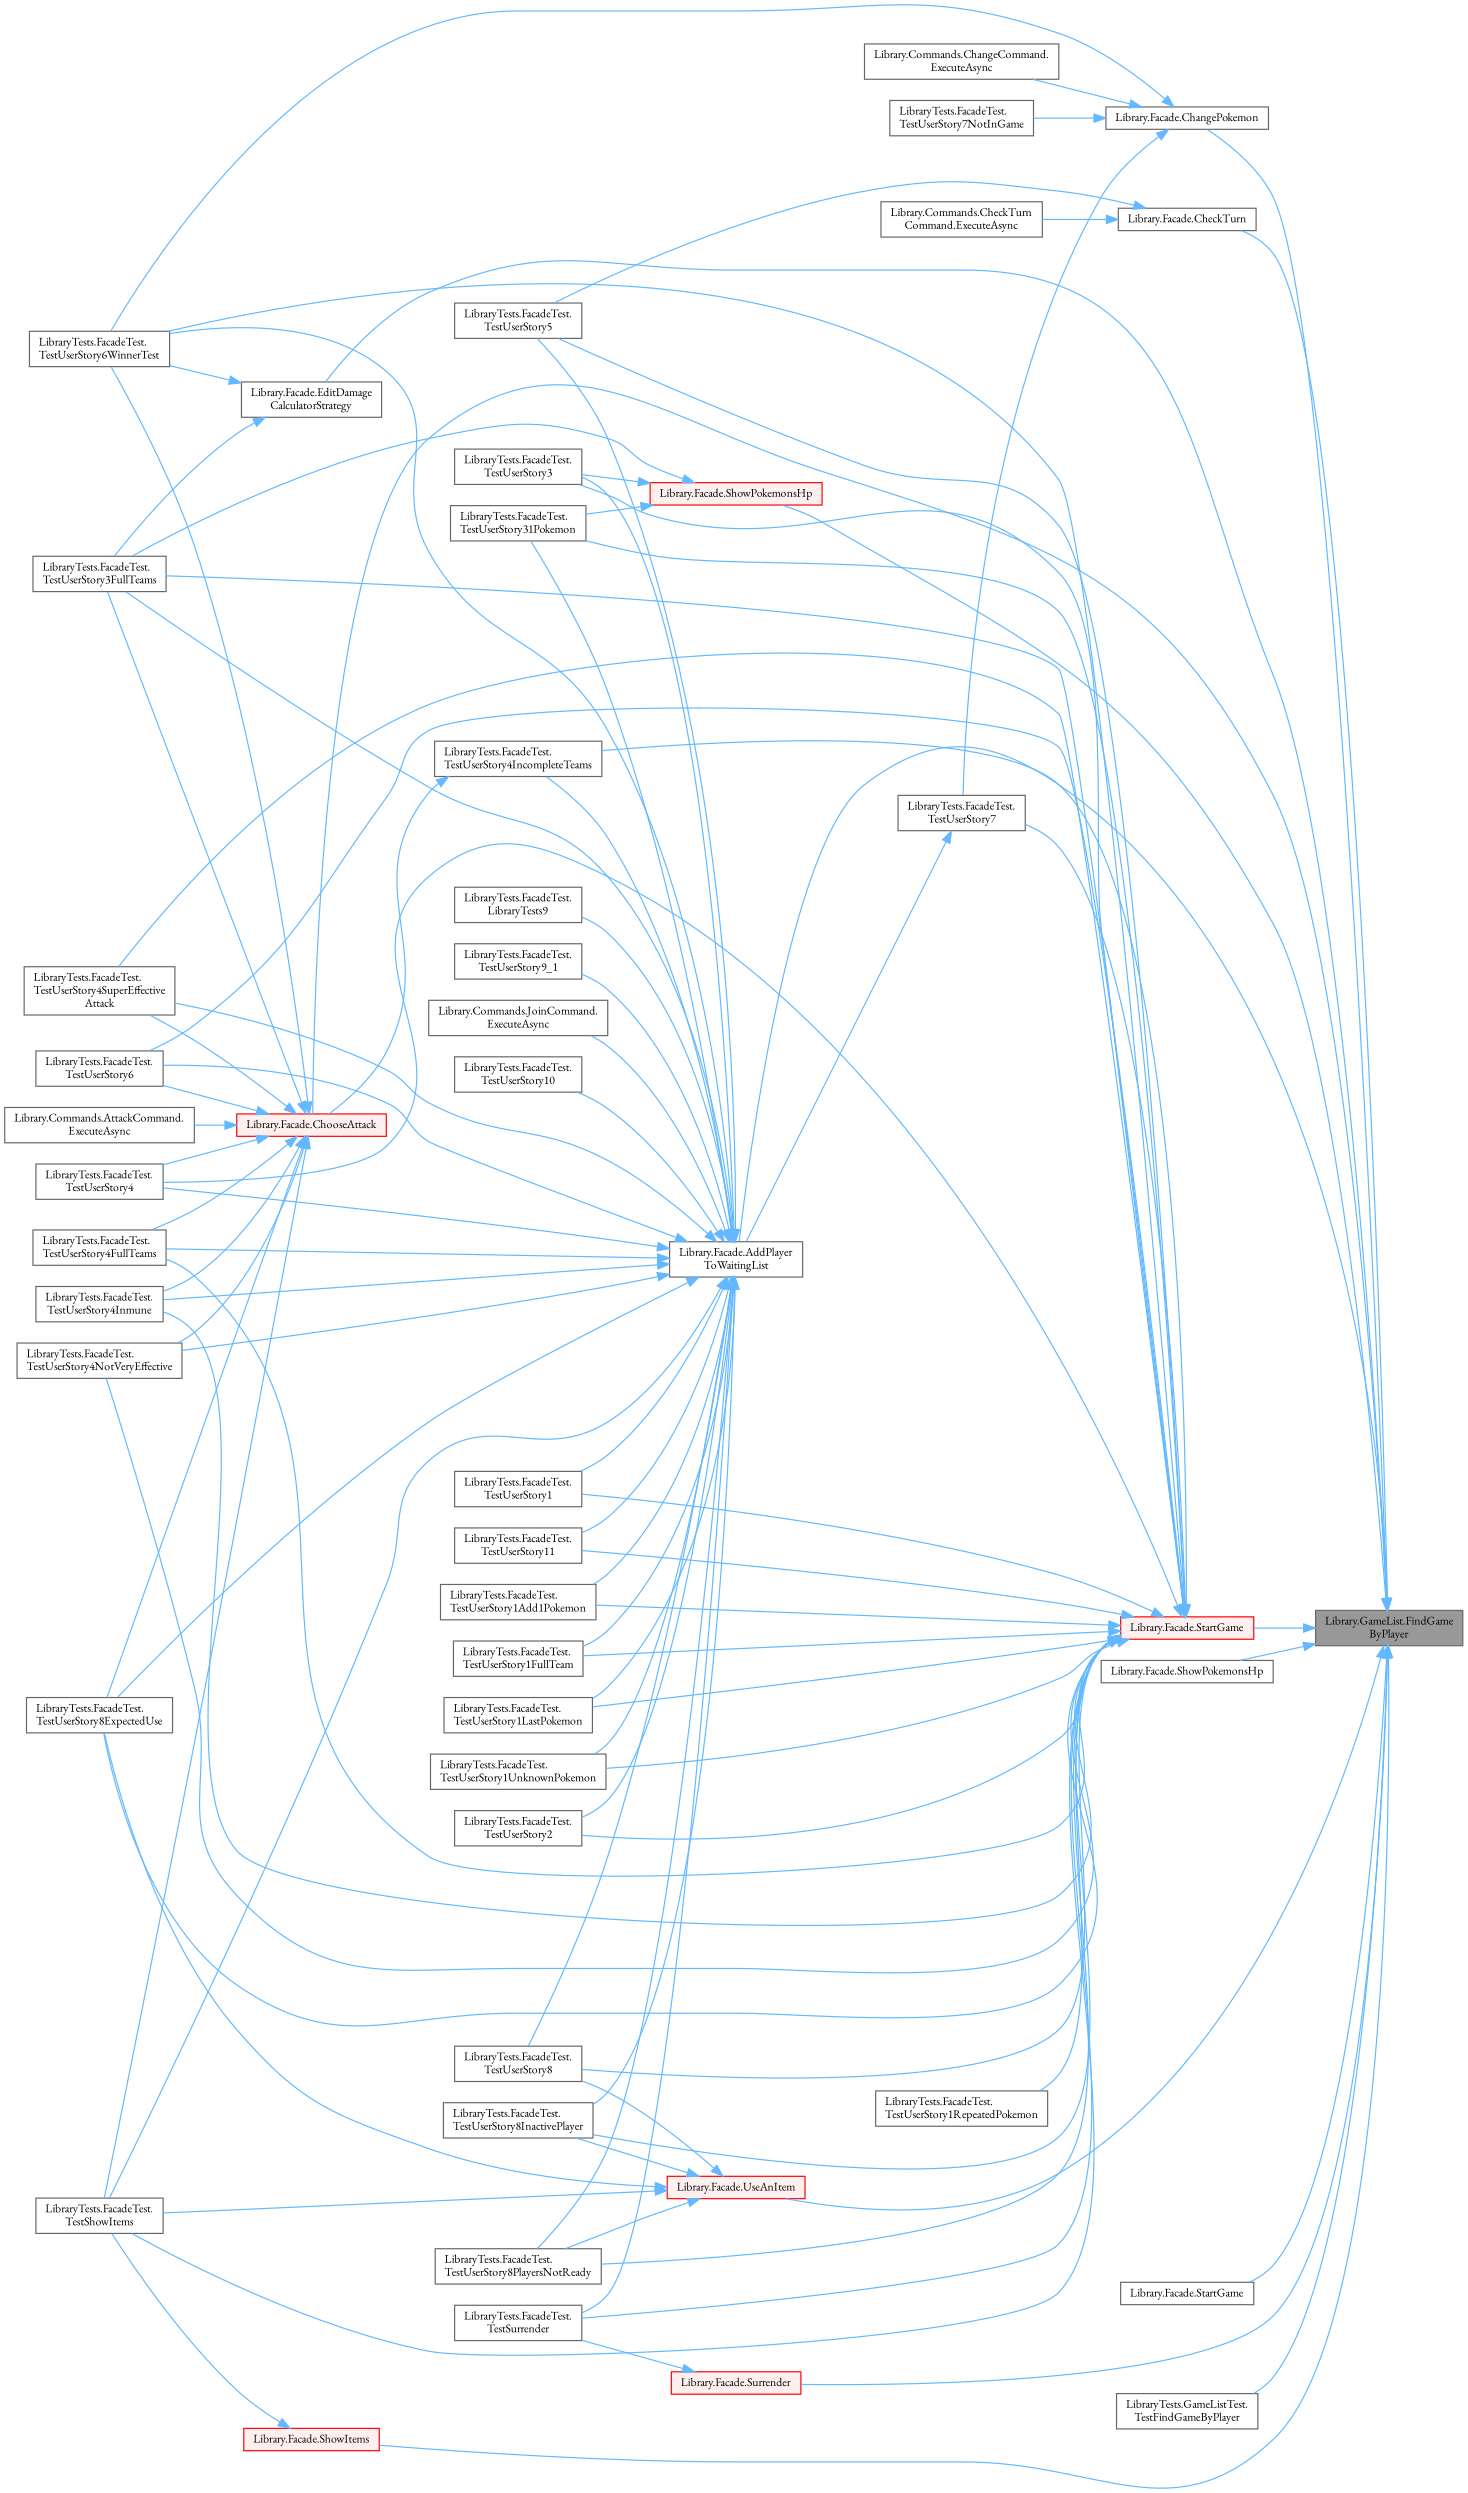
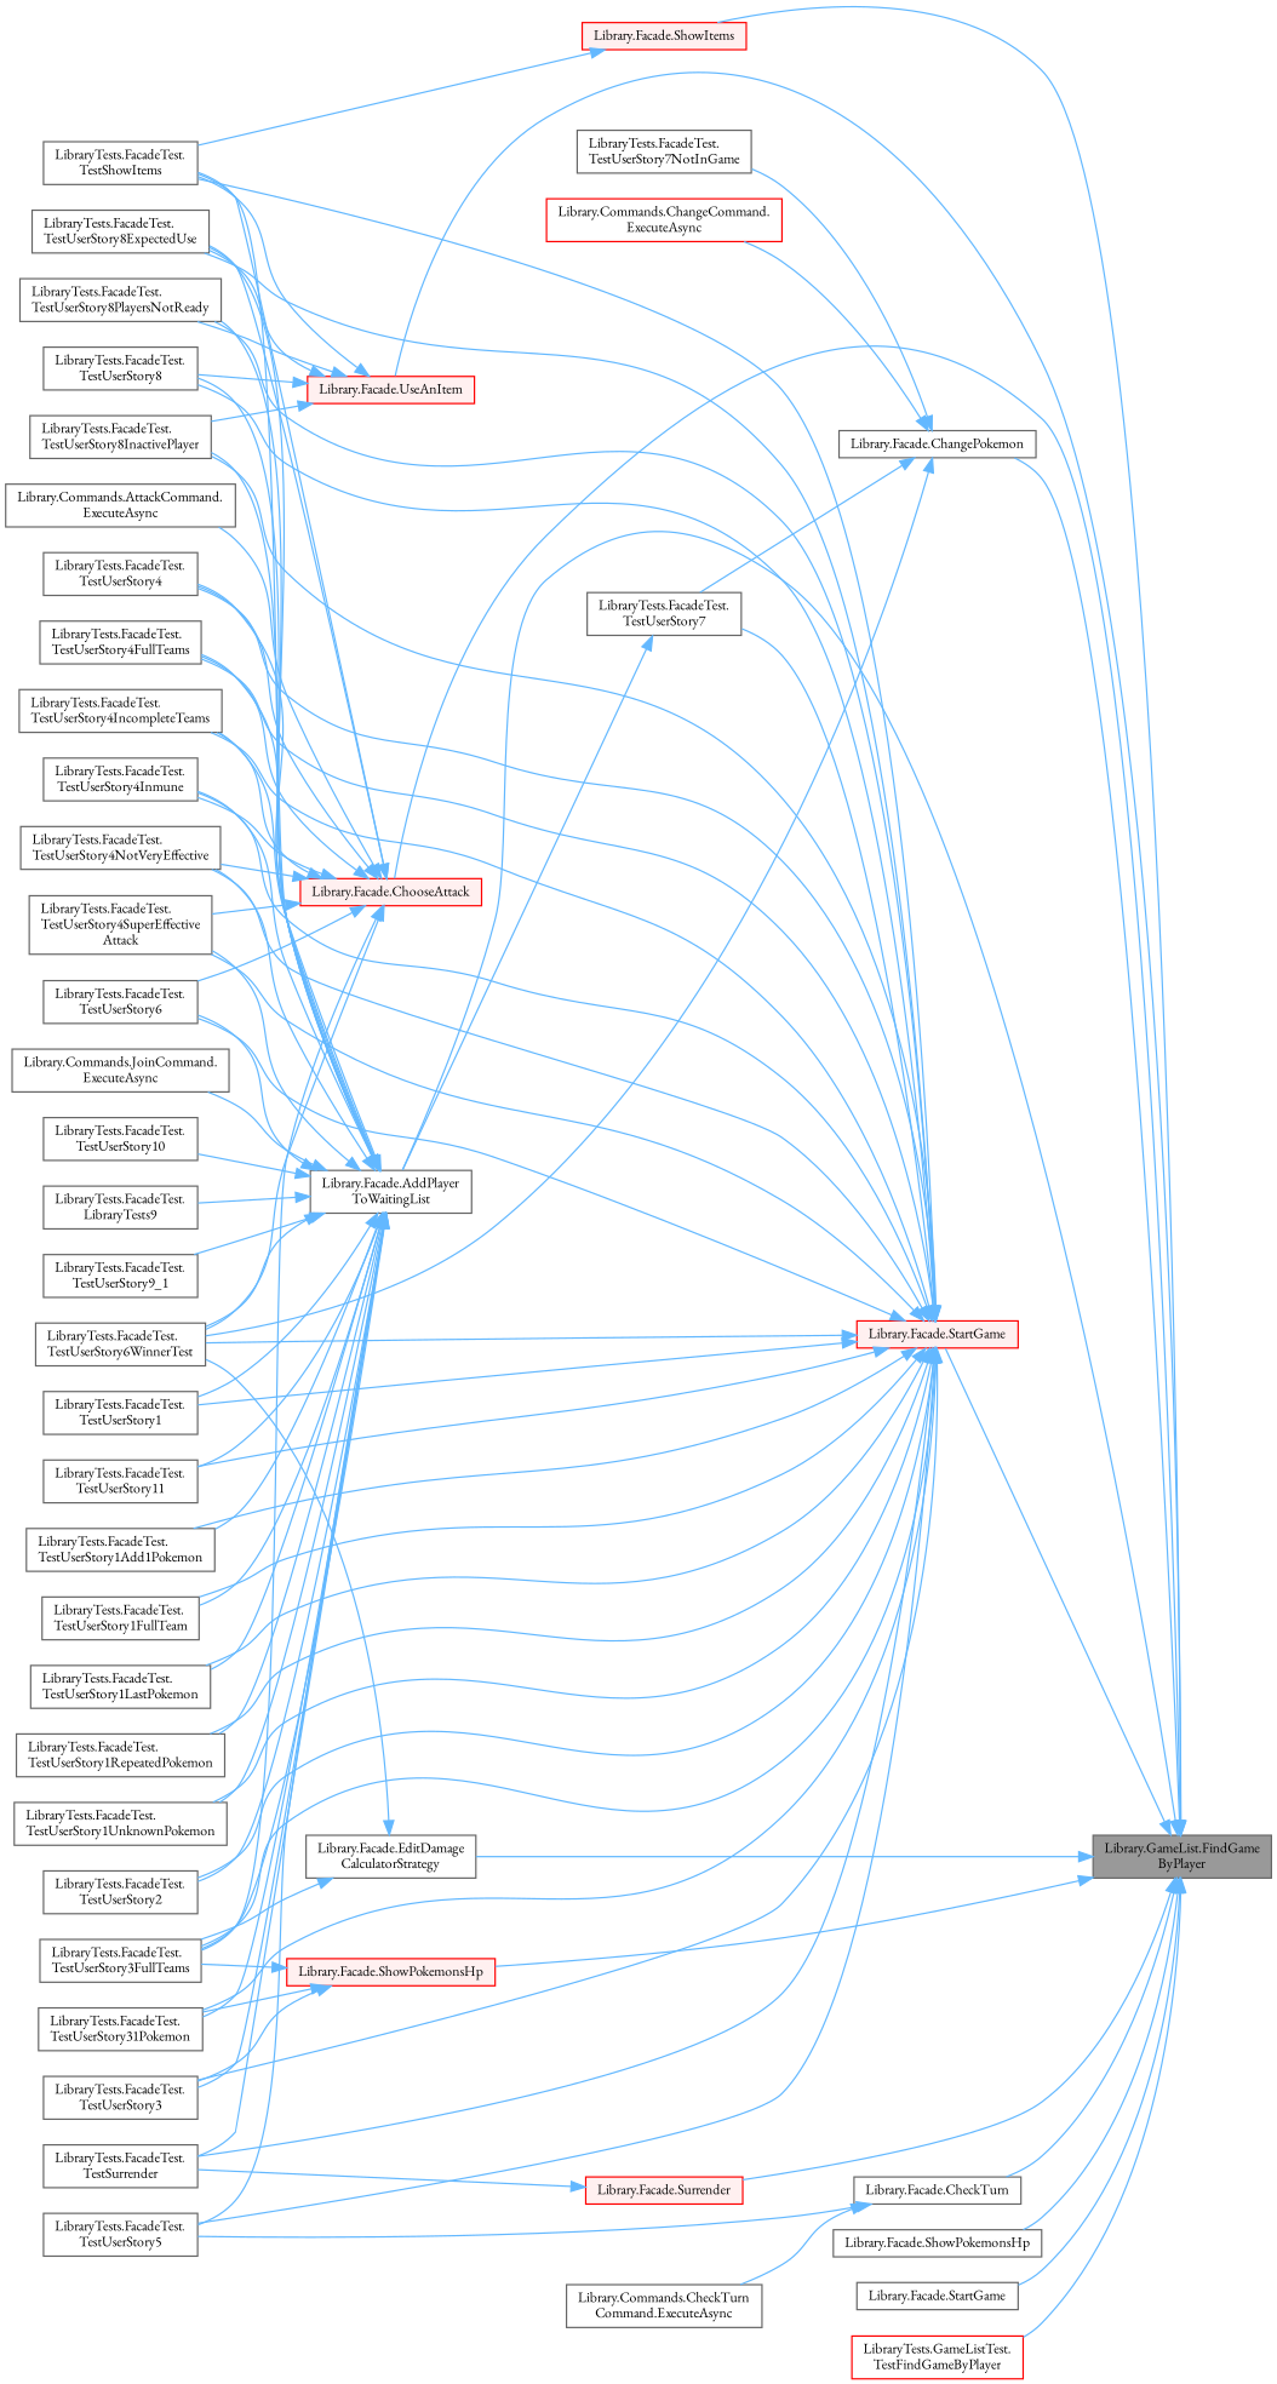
  digraph {
    fontname="EB Garamond"
    rankdir=RL
    node [color=grey40 fillcolor=white fontname="EB Garamond" fontsize=10 shape=box style=filled]
    edge [color=steelblue1 dir=back fontname="EB Garamond" fontsize=10 labelfontname=Helvetica labelfontsize=10 style=solid]
    n1 [color=gray40 fillcolor=grey60 fontcolor=black height=0.2 label="Library.GameList.FindGame\lByPlayer" width=0.4]
    n2 [height=0.2 label="Library.Facade.AddPlayer\lToWaitingList" width=0.4]
    n3 [height=0.2 label="Library.Facade.ChangePokemon" width=0.4]
    n4 [height=0.2 label="Library.Facade.CheckTurn" width=0.4]
    n5 [color=red fillcolor="#FFF0F0" height=0.2 label="Library.Facade.ChooseAttack" width=0.4]
    n6 [height=0.2 label="Library.Facade.EditDamage\lCalculatorStrategy" width=0.4]
    n7 [color=red fillcolor="#FFF0F0" height=0.2 label="Library.Facade.ShowItems" width=0.4]
    n8 [color=red fillcolor="#FFF0F0" height=0.2 label="Library.Facade.ShowPokemonsHp" width=0.4]
    n9 [height=0.2 label="Library.Facade.ShowPokemonsHp" width=0.4]
    n10 [color=red fillcolor="#FFF0F0" height=0.2 label="Library.Facade.StartGame" width=0.4]
    n11 [height=0.2 label="Library.Facade.StartGame" width=0.4]
    n12 [color=red fillcolor="#FFF0F0" height=0.2 label="Library.Facade.Surrender" width=0.4]
-   n13 [height=0.2 label="LibraryTests.GameListTest.\lTestFindGameByPlayer" width=0.4]
+   n13 [color=red height=0.2 label="LibraryTests.GameListTest.\lTestFindGameByPlayer" width=0.4]
    n14 [color=red fillcolor="#FFF0F0" height=0.2 label="Library.Facade.UseAnItem" width=0.4]
    n15 [height=0.2 label="Library.Commands.JoinCommand.\lExecuteAsync" width=0.4]
    n16 [height=0.2 label="LibraryTests.FacadeTest.\lTestShowItems" width=0.4]
    n17 [height=0.2 label="LibraryTests.FacadeTest.\lTestSurrender" width=0.4]
    n18 [height=0.2 label="LibraryTests.FacadeTest.\lTestUserStory1" width=0.4]
    n19 [height=0.2 label="LibraryTests.FacadeTest.\lTestUserStory10" width=0.4]
    n20 [height=0.2 label="LibraryTests.FacadeTest.\lTestUserStory11" width=0.4]
    n21 [height=0.2 label="LibraryTests.FacadeTest.\lTestUserStory1Add1Pokemon" width=0.4]
    n22 [height=0.2 label="LibraryTests.FacadeTest.\lTestUserStory1FullTeam" width=0.4]
    n23 [height=0.2 label="LibraryTests.FacadeTest.\lTestUserStory1LastPokemon" width=0.4]
    n24 [height=0.2 label="LibraryTests.FacadeTest.\lTestUserStory1RepeatedPokemon" width=0.4]
    n25 [height=0.2 label="LibraryTests.FacadeTest.\lTestUserStory1UnknownPokemon" width=0.4]
    n26 [height=0.2 label="LibraryTests.FacadeTest.\lTestUserStory2" width=0.4]
    n27 [height=0.2 label="LibraryTests.FacadeTest.\lTestUserStory3" width=0.4]
    n28 [height=0.2 label="LibraryTests.FacadeTest.\lTestUserStory31Pokemon" width=0.4]
    n29 [height=0.2 label="LibraryTests.FacadeTest.\lTestUserStory3FullTeams" width=0.4]
    n30 [height=0.2 label="LibraryTests.FacadeTest.\lTestUserStory4" width=0.4]
    n31 [height=0.2 label="LibraryTests.FacadeTest.\lTestUserStory4FullTeams" width=0.4]
    n32 [height=0.2 label="LibraryTests.FacadeTest.\lTestUserStory4IncompleteTeams" width=0.4]
    n33 [height=0.2 label="LibraryTests.FacadeTest.\lTestUserStory4Inmune" width=0.4]
    n34 [height=0.2 label="LibraryTests.FacadeTest.\lTestUserStory4NotVeryEffective" width=0.4]
    n35 [height=0.2 label="LibraryTests.FacadeTest.\lTestUserStory4SuperEffective\lAttack" width=0.4]
    n36 [height=0.2 label="LibraryTests.FacadeTest.\lTestUserStory5" width=0.4]
    n37 [height=0.2 label="LibraryTests.FacadeTest.\lTestUserStory6" width=0.4]
    n38 [height=0.2 label="LibraryTests.FacadeTest.\lTestUserStory6WinnerTest" width=0.4]
    n39 [height=0.2 label="LibraryTests.FacadeTest.\lTestUserStory8" width=0.4]
    n40 [height=0.2 label="LibraryTests.FacadeTest.\lTestUserStory8ExpectedUse" width=0.4]
    n41 [height=0.2 label="LibraryTests.FacadeTest.\lTestUserStory8InactivePlayer" width=0.4]
    n42 [height=0.2 label="LibraryTests.FacadeTest.\lTestUserStory8PlayersNotReady" width=0.4]
    n43 [height=0.2 label="LibraryTests.FacadeTest.\lLibraryTests9" width=0.4]
    n44 [height=0.2 label="LibraryTests.FacadeTest.\lTestUserStory9_1" width=0.4]
    n45 [height=0.2 label="LibraryTests.FacadeTest.\lTestUserStory7" width=0.4]
-   n46 [height=0.2 label="Library.Commands.ChangeCommand.\lExecuteAsync" width=0.4]
+   n46 [color=red height=0.2 label="Library.Commands.ChangeCommand.\lExecuteAsync" width=0.4]
    n47 [height=0.2 label="LibraryTests.FacadeTest.\lTestUserStory7NotInGame" width=0.4]
    n48 [height=0.2 label="Library.Commands.CheckTurn\lCommand.ExecuteAsync" width=0.4]
    n49 [height=0.2 label="Library.Commands.AttackCommand.\lExecuteAsync" width=0.4]
    n1 -> n2
    n1 -> n3
    n1 -> n4
    n1 -> n5
    n1 -> n6
    n1 -> n7
    n1 -> n8
    n1 -> n9
    n1 -> n10
    n1 -> n11
    n1 -> n12
    n1 -> n13
    n1 -> n14
    n2 -> n15
    n2 -> n16
    n2 -> n17
    n2 -> n18
    n2 -> n19
    n2 -> n20
    n2 -> n21
    n2 -> n22
    n2 -> n23
+   n2 -> n24
    n2 -> n25
    n2 -> n26
    n2 -> n27
    n2 -> n28
    n2 -> n29
    n2 -> n30
    n2 -> n31
    n2 -> n32
    n2 -> n33
    n2 -> n34
    n2 -> n35
    n2 -> n36
    n2 -> n37
    n2 -> n38
    n2 -> n39
    n2 -> n40
    n2 -> n41
    n2 -> n42
    n2 -> n43
    n2 -> n44
    n3 -> n38
    n3 -> n45
    n3 -> n46
    n3 -> n47
    n4 -> n36
    n4 -> n48
    n5 -> n16
    n5 -> n29
    n5 -> n30
    n5 -> n31
-   n32 -> n5
+   n5 -> n32
    n5 -> n33
    n5 -> n34
    n5 -> n35
    n5 -> n37
    n5 -> n38
    n5 -> n40
    n5 -> n49
    n6 -> n29
    n6 -> n38
    n7 -> n16
    n8 -> n27
    n8 -> n28
    n8 -> n29
    n10 -> n16
    n10 -> n17
    n10 -> n18
    n10 -> n20
    n10 -> n21
    n10 -> n22
    n10 -> n23
    n10 -> n24
    n10 -> n25
    n10 -> n26
    n10 -> n27
    n10 -> n28
    n10 -> n29
    n10 -> n30
    n10 -> n31
    n10 -> n32
    n10 -> n33
    n10 -> n34
    n10 -> n35
    n10 -> n36
    n10 -> n37
    n10 -> n38
    n10 -> n39
    n10 -> n40
    n10 -> n41
    n10 -> n42
    n10 -> n45
    n12 -> n17
    n14 -> n16
    n14 -> n39
    n14 -> n40
    n14 -> n41
    n14 -> n42
    n45 -> n2
  }
